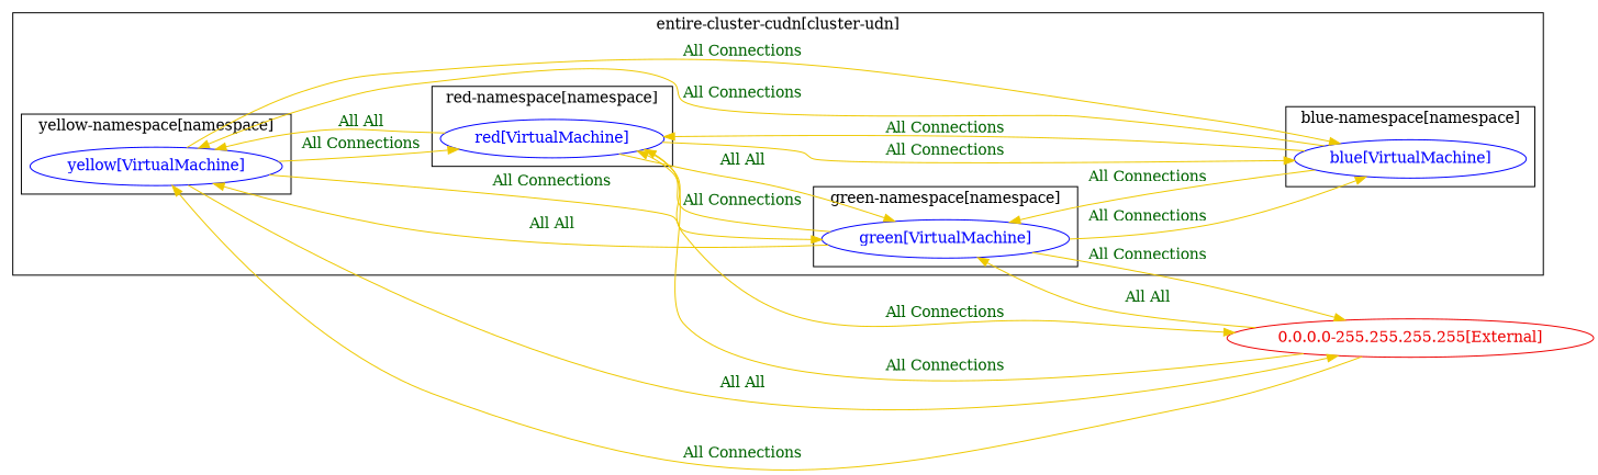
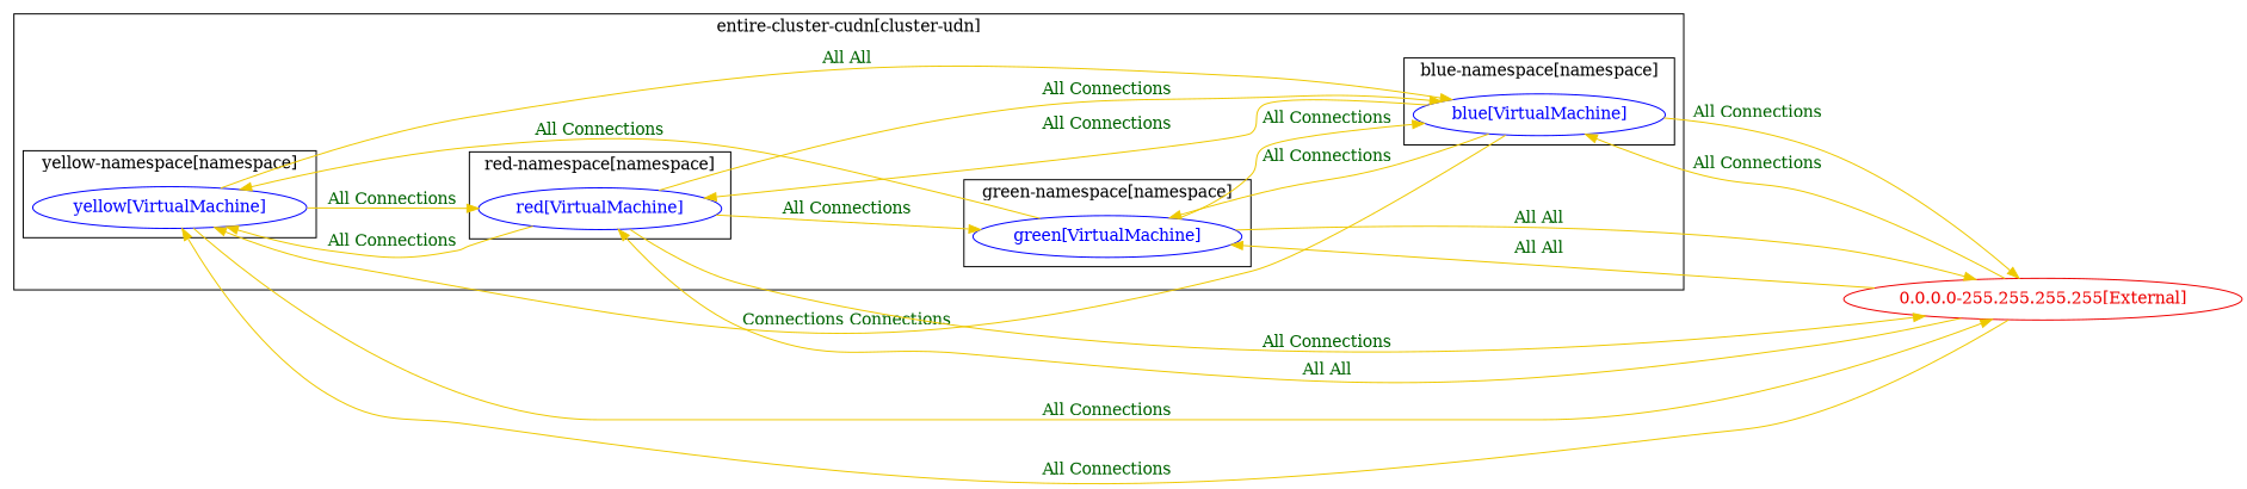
  digraph {
    rankdir=LR
    node [color=blue fontcolor=blue]
    edge [color=gold2 fontcolor=darkgreen weight=0.5]
    n1 [label="blue[VirtualMachine]"]
    n2 [label="green[VirtualMachine]"]
    n3 [label="red[VirtualMachine]"]
    n4 [label="yellow[VirtualMachine]"]
    n5 [color=red2 fontcolor=red2 label="0.0.0.0-255.255.255.255[External]"]
    subgraph cluster_1 {
      label="entire-cluster-cudn[cluster-udn]"
      subgraph cluster_2 {
        color=black
        fontcolor=black
        label="blue-namespace[namespace]"
        n1
      }
      subgraph cluster_3 {
        color=black
        fontcolor=black
        label="green-namespace[namespace]"
        n2
      }
      subgraph cluster_4 {
        color=black
        fontcolor=black
        label="red-namespace[namespace]"
        n3
      }
      subgraph cluster_5 {
        color=black
        fontcolor=black
        label="yellow-namespace[namespace]"
        n4
      }
    }
    n1 -> n2 [label="All Connections"]
    n1 -> n3 [label="All Connections"]
-   n1 -> n4 [label="All Connections"]
+   n1 -> n4 [label="Connections Connections"]
+   n1 -> n5 [label="All Connections" weight=1]
    n2 -> n1 [label="All Connections" weight=1]
-   n2 -> n3 [label="All Connections"]
-   n2 -> n4 [label="All All"]
-   n2 -> n5 [label="All Connections" weight=1]
+   n2 -> n4 [label="All Connections"]
+   n2 -> n5 [label="All All" weight=1]
    n3 -> n1 [label="All Connections" weight=1]
-   n3 -> n2 [label="All All" weight=1]
-   n3 -> n4 [label="All All"]
+   n3 -> n2 [label="All Connections" weight=1]
+   n3 -> n4 [label="All Connections"]
    n3 -> n5 [label="All Connections" weight=1]
-   n4 -> n1 [label="All Connections" weight=1]
-   n4 -> n2 [label="All Connections" weight=1]
+   n4 -> n1 [label="All All" weight=1]
    n4 -> n3 [label="All Connections" weight=1]
-   n4 -> n5 [label="All All" weight=1]
+   n4 -> n5 [label="All Connections" weight=1]
+   n5 -> n1 [label="All Connections"]
    n5 -> n2 [label="All All"]
-   n5 -> n3 [label="All Connections"]
+   n5 -> n3 [label="All All"]
    n5 -> n4 [label="All Connections"]
  }
